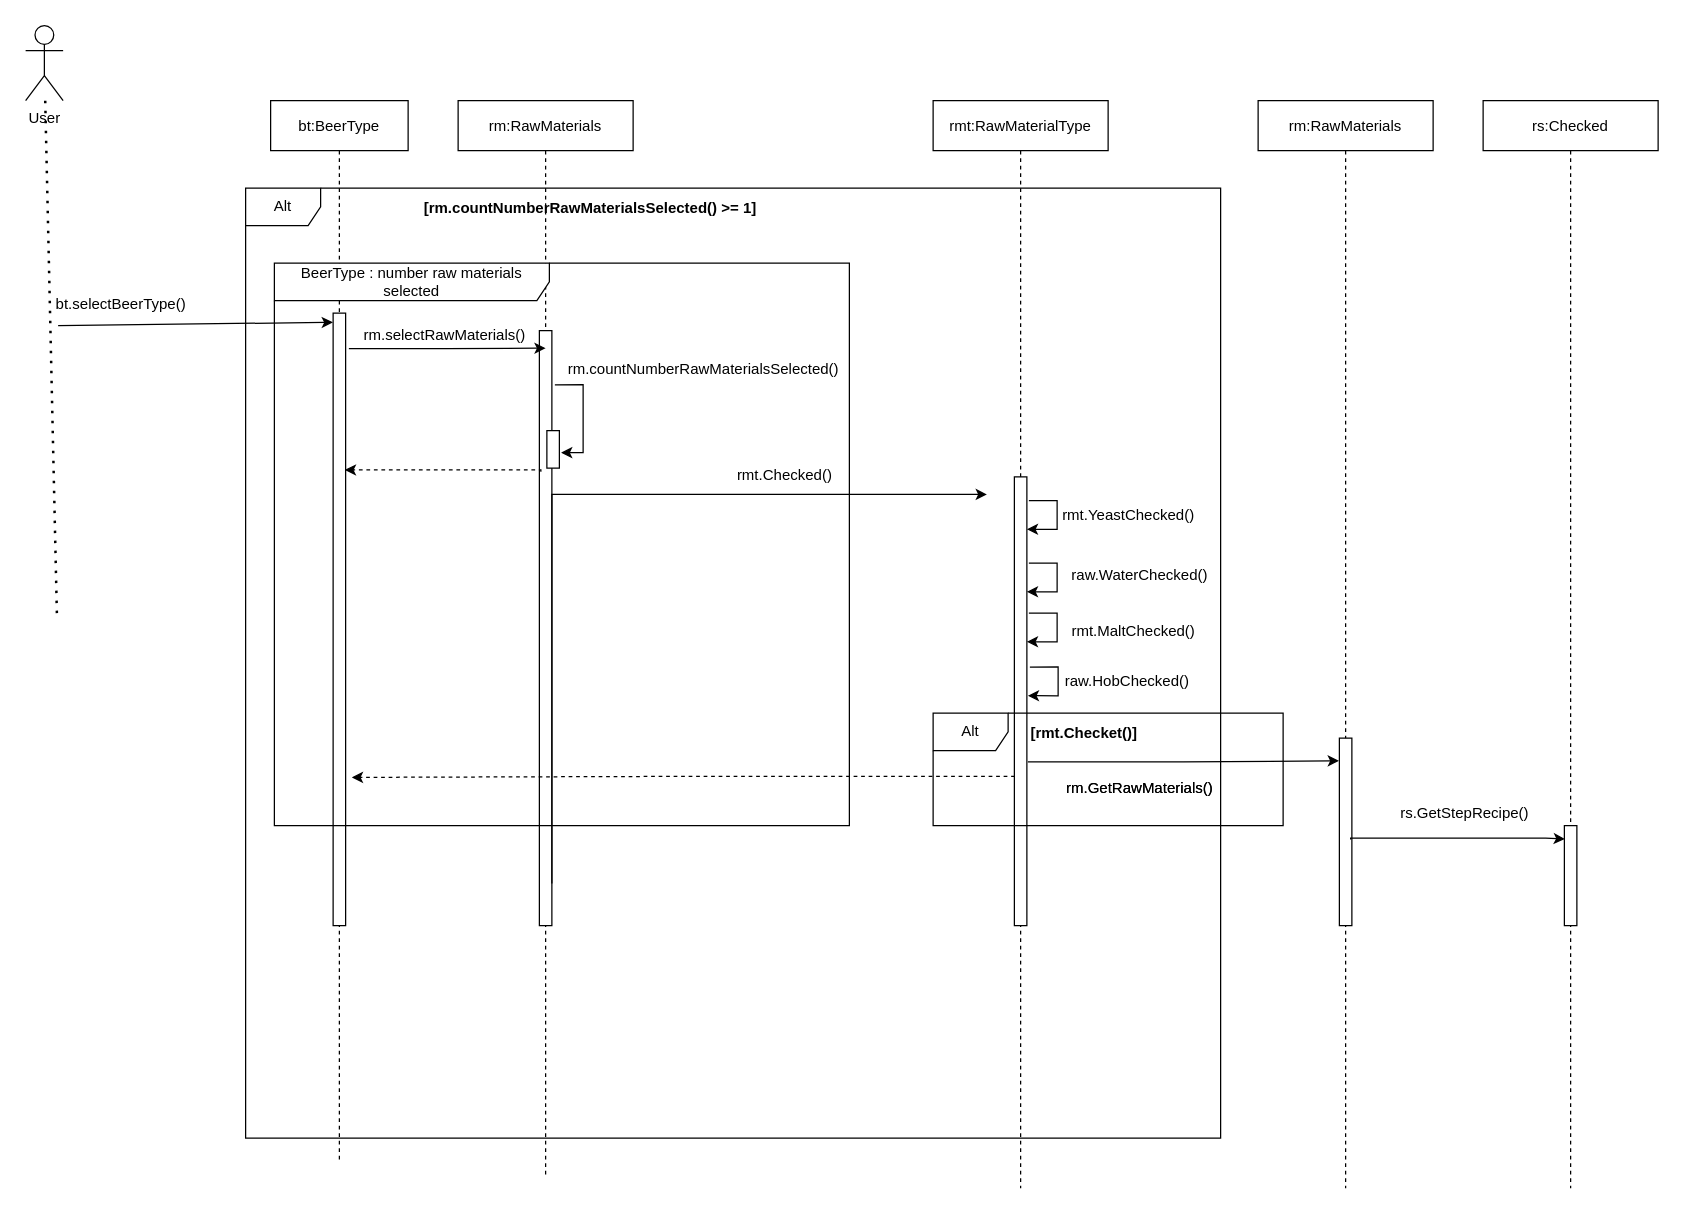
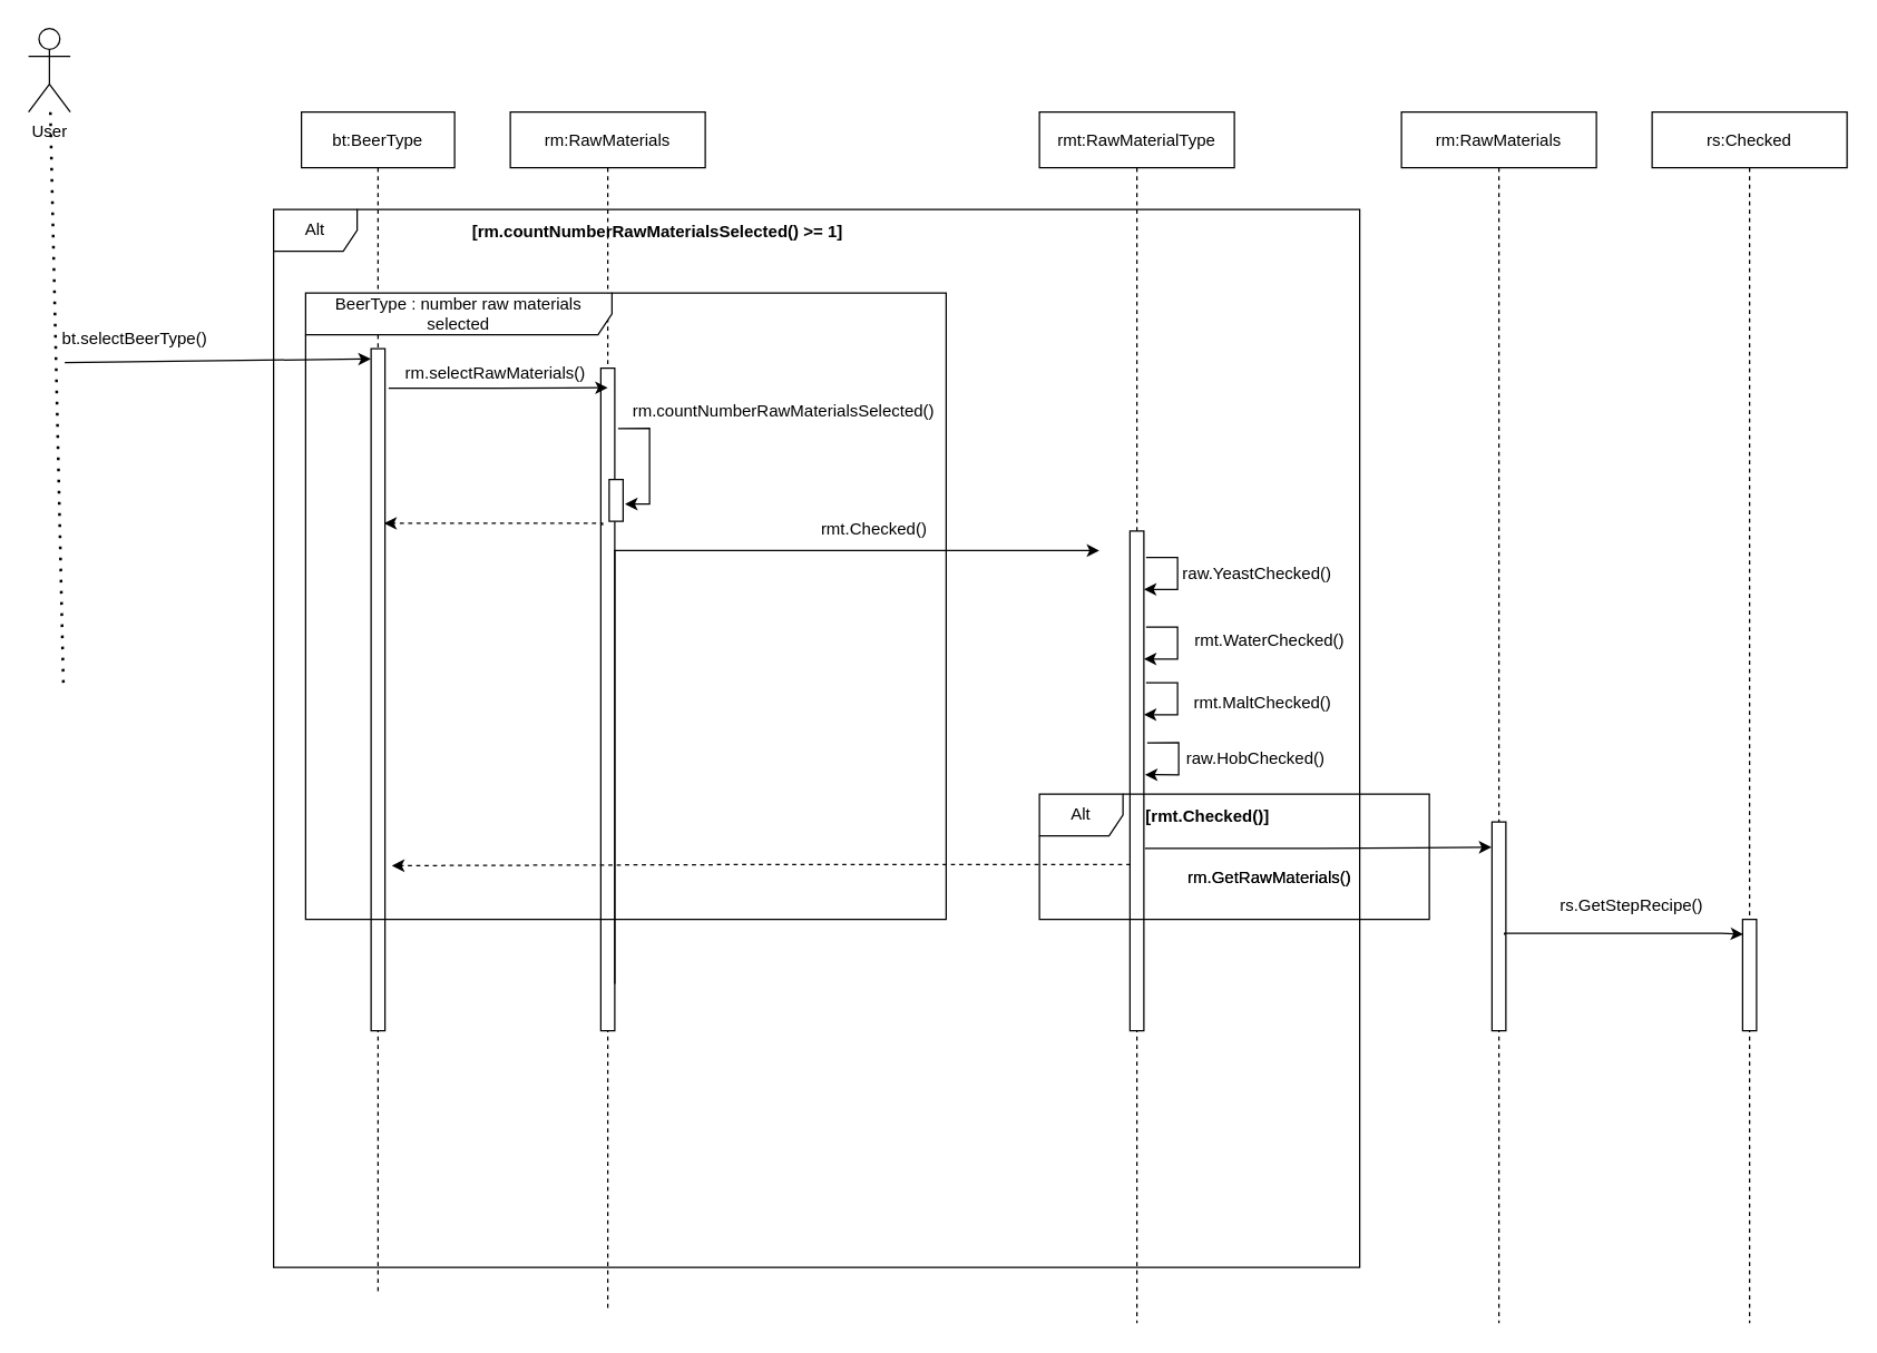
  <mxCell id="0" />
  <mxCell id="1" parent="0" />
  <mxCell id="2" value="Alt" style="shape=umlFrame;whiteSpace=wrap;html=1;" vertex="1" parent="1"><mxGeometry x="196" y="150" width="780" height="760" as="geometry" /></mxCell>
  <mxCell id="3" value="User" style="shape=umlActor;verticalLabelPosition=bottom;verticalAlign=top;html=1;outlineConnect=0;" vertex="1" parent="1"><mxGeometry x="20" y="20" width="30" height="60" as="geometry" /></mxCell>
  <mxCell id="4" value="" style="endArrow=none;dashed=1;html=1;dashPattern=1 3;strokeWidth=2;rounded=0;" edge="1" parent="1" target="3"><mxGeometry width="50" height="50" relative="1" as="geometry"><mxPoint x="45" y="490" as="sourcePoint" /><mxPoint x="40" y="110" as="targetPoint" /><Array as="points" /></mxGeometry></mxCell>
  <mxCell id="5" value="" style="endArrow=classic;html=1;rounded=0;entryX=-0.02;entryY=0.015;entryDx=0;entryDy=0;entryPerimeter=0;" edge="1" parent="1" target="8"><mxGeometry width="50" height="50" relative="1" as="geometry"><mxPoint x="46" y="260" as="sourcePoint" /><mxPoint x="386" y="215" as="targetPoint" /></mxGeometry></mxCell>
  <mxCell id="6" value="bt.selectBeerType()" style="text;html=1;align=center;verticalAlign=middle;resizable=0;points=[];autosize=1;strokeColor=none;fillColor=none;" vertex="1" parent="1"><mxGeometry x="36" y="233" width="120" height="20" as="geometry" /></mxCell>
  <mxCell id="7" value="bt:BeerType" style="shape=umlLifeline;perimeter=lifelinePerimeter;container=1;collapsible=0;recursiveResize=0;rounded=0;shadow=0;strokeWidth=1;" vertex="1" parent="1"><mxGeometry x="216" y="80" width="110" height="850" as="geometry" /></mxCell>
  <mxCell id="8" value="" style="points=[];perimeter=orthogonalPerimeter;rounded=0;shadow=0;strokeWidth=1;" vertex="1" parent="7"><mxGeometry x="50" y="170" width="10" height="490" as="geometry" /></mxCell>
  <mxCell id="9" value="rm:RawMaterials" style="shape=umlLifeline;perimeter=lifelinePerimeter;container=1;collapsible=0;recursiveResize=0;rounded=0;shadow=0;strokeWidth=1;" vertex="1" parent="1"><mxGeometry x="366" y="80" width="140" height="860" as="geometry" /></mxCell>
  <mxCell id="10" value="" style="points=[];perimeter=orthogonalPerimeter;rounded=0;shadow=0;strokeWidth=1;" vertex="1" parent="9"><mxGeometry x="65" y="184" width="10" height="476" as="geometry" /></mxCell>
  <mxCell id="11" value="rm.countNumberRawMaterialsSelected()" style="text;html=1;align=center;verticalAlign=middle;resizable=0;points=[];autosize=1;strokeColor=none;fillColor=none;" vertex="1" parent="9"><mxGeometry x="81.0" y="205" width="230" height="20" as="geometry" /></mxCell>
  <mxCell id="12" value="rm.selectRawMaterials()" style="text;html=1;align=center;verticalAlign=middle;resizable=0;points=[];autosize=1;strokeColor=none;fillColor=none;" vertex="1" parent="1"><mxGeometry x="285" y="258" width="140" height="20" as="geometry" /></mxCell>
  <mxCell id="13" value="" style="points=[];perimeter=orthogonalPerimeter;rounded=0;shadow=0;strokeWidth=1;" vertex="1" parent="1"><mxGeometry x="437" y="344" width="10" height="30" as="geometry" /></mxCell>
  <mxCell id="14" style="edgeStyle=orthogonalEdgeStyle;rounded=0;orthogonalLoop=1;jettySize=auto;html=1;entryX=1.14;entryY=0.587;entryDx=0;entryDy=0;entryPerimeter=0;exitX=1.24;exitY=0.091;exitDx=0;exitDy=0;exitPerimeter=0;" edge="1" parent="1" source="10" target="13"><mxGeometry relative="1" as="geometry"><mxPoint x="440" y="282" as="sourcePoint" /><Array as="points"><mxPoint x="466" y="307" /><mxPoint x="466" y="362" /></Array></mxGeometry></mxCell>
  <mxCell id="15" value="rmt:RawMaterialType" style="shape=umlLifeline;perimeter=lifelinePerimeter;container=1;collapsible=0;recursiveResize=0;rounded=0;shadow=0;strokeWidth=1;" vertex="1" parent="1"><mxGeometry x="746" y="80" width="140" height="870" as="geometry" /></mxCell>
  <mxCell id="16" value="" style="points=[];perimeter=orthogonalPerimeter;rounded=0;shadow=0;strokeWidth=1;" vertex="1" parent="15"><mxGeometry x="65" y="301" width="10" height="359" as="geometry" /></mxCell>
  <mxCell id="17" style="edgeStyle=orthogonalEdgeStyle;rounded=0;orthogonalLoop=1;jettySize=auto;html=1;endArrow=classic;endFill=1;entryX=1.08;entryY=0.423;entryDx=0;entryDy=0;entryPerimeter=0;exitX=1.24;exitY=0.377;exitDx=0;exitDy=0;exitPerimeter=0;" edge="1" parent="15"><mxGeometry relative="1" as="geometry"><mxPoint x="75.8" y="476.077" as="targetPoint" /><mxPoint x="77.4" y="453.123" as="sourcePoint" /><Array as="points"><mxPoint x="100" y="453" /><mxPoint x="100" y="476" /></Array></mxGeometry></mxCell>
  <mxCell id="18" style="edgeStyle=orthogonalEdgeStyle;rounded=0;orthogonalLoop=1;jettySize=auto;html=1;endArrow=classic;endFill=1;entryX=1.08;entryY=0.423;entryDx=0;entryDy=0;entryPerimeter=0;exitX=1.24;exitY=0.377;exitDx=0;exitDy=0;exitPerimeter=0;" edge="1" parent="15"><mxGeometry relative="1" as="geometry"><mxPoint x="75.0" y="342.977" as="targetPoint" /><mxPoint x="76.6" y="320.023" as="sourcePoint" /><Array as="points"><mxPoint x="99.2" y="319.9" /><mxPoint x="99.2" y="342.9" /></Array></mxGeometry></mxCell>
- <mxCell id="19" value="rmt.YeastChecked()" style="text;html=1;align=center;verticalAlign=middle;resizable=0;points=[];autosize=1;strokeColor=none;fillColor=none;" vertex="1" parent="15"><mxGeometry x="96" y="322" width="120" height="20" as="geometry" /></mxCell>
+ <mxCell id="19" value="raw.YeastChecked()" style="text;html=1;align=center;verticalAlign=middle;resizable=0;points=[];autosize=1;strokeColor=none;fillColor=none;" vertex="1" parent="15"><mxGeometry x="96" y="322" width="120" height="20" as="geometry" /></mxCell>
  <mxCell id="20" style="edgeStyle=orthogonalEdgeStyle;rounded=0;orthogonalLoop=1;jettySize=auto;html=1;endArrow=classic;endFill=1;entryX=1.08;entryY=0.423;entryDx=0;entryDy=0;entryPerimeter=0;exitX=1.24;exitY=0.377;exitDx=0;exitDy=0;exitPerimeter=0;" edge="1" parent="15"><mxGeometry relative="1" as="geometry"><mxPoint x="75.0" y="392.977" as="targetPoint" /><mxPoint x="76.6" y="370.023" as="sourcePoint" /><Array as="points"><mxPoint x="99.2" y="369.9" /><mxPoint x="99.2" y="392.9" /></Array></mxGeometry></mxCell>
  <mxCell id="21" style="edgeStyle=orthogonalEdgeStyle;rounded=0;orthogonalLoop=1;jettySize=auto;html=1;exitX=1.26;exitY=0.058;exitDx=0;exitDy=0;exitPerimeter=0;" edge="1" parent="1" source="8"><mxGeometry relative="1" as="geometry"><mxPoint x="436" y="278" as="targetPoint" /></mxGeometry></mxCell>
  <mxCell id="22" style="edgeStyle=orthogonalEdgeStyle;rounded=0;orthogonalLoop=1;jettySize=auto;html=1;exitX=1;exitY=0.929;exitDx=0;exitDy=0;exitPerimeter=0;" edge="1" parent="1" source="10"><mxGeometry relative="1" as="geometry"><mxPoint x="789" y="395" as="targetPoint" /><Array as="points"><mxPoint x="789" y="395" /></Array></mxGeometry></mxCell>
  <mxCell id="23" value="[rm.countNumberRawMaterialsSelected() &gt;= 1]" style="text;align=center;fontStyle=1;verticalAlign=middle;spacingLeft=3;spacingRight=3;strokeColor=none;rotatable=0;points=[[0,0.5],[1,0.5]];portConstraint=eastwest;" vertex="1" parent="1"><mxGeometry x="432" y="140" width="80" height="50" as="geometry" /></mxCell>
  <mxCell id="24" style="edgeStyle=orthogonalEdgeStyle;rounded=0;orthogonalLoop=1;jettySize=auto;html=1;dashed=1;exitX=0.12;exitY=0.237;exitDx=0;exitDy=0;exitPerimeter=0;entryX=0.94;entryY=0.256;entryDx=0;entryDy=0;entryPerimeter=0;" edge="1" parent="1" source="10" target="8"><mxGeometry relative="1" as="geometry"><mxPoint x="276" y="400" as="targetPoint" /><Array as="points"><mxPoint x="432" y="375" /></Array></mxGeometry></mxCell>
  <mxCell id="25" value="Alt" style="shape=umlFrame;whiteSpace=wrap;html=1;" vertex="1" parent="1"><mxGeometry x="746" y="570" width="280" height="90" as="geometry" /></mxCell>
  <mxCell id="26" value="rmt.Checked()" style="text;html=1;align=center;verticalAlign=middle;resizable=0;points=[];autosize=1;strokeColor=none;fillColor=none;" vertex="1" parent="1"><mxGeometry x="582" y="370" width="90" height="20" as="geometry" /></mxCell>
  <mxCell id="27" style="edgeStyle=orthogonalEdgeStyle;rounded=0;orthogonalLoop=1;jettySize=auto;html=1;endArrow=classic;endFill=1;entryX=1.08;entryY=0.423;entryDx=0;entryDy=0;entryPerimeter=0;exitX=1.24;exitY=0.377;exitDx=0;exitDy=0;exitPerimeter=0;" edge="1" parent="1"><mxGeometry relative="1" as="geometry"><mxPoint x="821" y="512.977" as="targetPoint" /><mxPoint x="822.6" y="490.023" as="sourcePoint" /><Array as="points"><mxPoint x="845.2" y="489.9" /><mxPoint x="845.2" y="512.9" /></Array></mxGeometry></mxCell>
  <mxCell id="28" value="raw.HobChecked()" style="text;html=1;align=center;verticalAlign=middle;resizable=0;points=[];autosize=1;strokeColor=none;fillColor=none;" vertex="1" parent="1"><mxGeometry x="846" y="535" width="110" height="20" as="geometry" /></mxCell>
  <mxCell id="29" value="rmt.MaltChecked()" style="text;html=1;align=center;verticalAlign=middle;resizable=0;points=[];autosize=1;strokeColor=none;fillColor=none;" vertex="1" parent="1"><mxGeometry x="851" y="495" width="110" height="20" as="geometry" /></mxCell>
- <mxCell id="30" value="raw.WaterChecked()" style="text;html=1;align=center;verticalAlign=middle;resizable=0;points=[];autosize=1;strokeColor=none;fillColor=none;" vertex="1" parent="1"><mxGeometry x="851" y="450" width="120" height="20" as="geometry" /></mxCell>
- <mxCell id="31" value="[rmt.Checket()]" style="text;align=center;fontStyle=1;verticalAlign=middle;spacingLeft=3;spacingRight=3;strokeColor=none;rotatable=0;points=[[0,0.5],[1,0.5]];portConstraint=eastwest;" vertex="1" parent="1"><mxGeometry x="827" y="560" width="80" height="50" as="geometry" /></mxCell>
+ <mxCell id="30" value="rmt.WaterChecked()" style="text;html=1;align=center;verticalAlign=middle;resizable=0;points=[];autosize=1;strokeColor=none;fillColor=none;" vertex="1" parent="1"><mxGeometry x="851" y="450" width="120" height="20" as="geometry" /></mxCell>
+ <mxCell id="31" value="[rmt.Checked()]" style="text;align=center;fontStyle=1;verticalAlign=middle;spacingLeft=3;spacingRight=3;strokeColor=none;rotatable=0;points=[[0,0.5],[1,0.5]];portConstraint=eastwest;" vertex="1" parent="1"><mxGeometry x="827" y="560" width="80" height="50" as="geometry" /></mxCell>
  <mxCell id="32" style="edgeStyle=orthogonalEdgeStyle;rounded=0;orthogonalLoop=1;jettySize=auto;html=1;endArrow=classic;endFill=1;dashed=1;exitX=0.04;exitY=0.444;exitDx=0;exitDy=0;exitPerimeter=0;entryX=1.5;entryY=0.599;entryDx=0;entryDy=0;entryPerimeter=0;" edge="1" parent="1"><mxGeometry relative="1" as="geometry"><mxPoint x="811.4" y="620.556" as="sourcePoint" /><mxPoint x="281" y="621.41" as="targetPoint" /><Array as="points"><mxPoint x="546" y="621" /></Array></mxGeometry></mxCell>
  <mxCell id="33" value="rm:RawMaterials" style="shape=umlLifeline;perimeter=lifelinePerimeter;container=1;collapsible=0;recursiveResize=0;rounded=0;shadow=0;strokeWidth=1;" vertex="1" parent="1"><mxGeometry x="1006" y="80" width="140" height="870" as="geometry" /></mxCell>
  <mxCell id="34" value="" style="points=[];perimeter=orthogonalPerimeter;rounded=0;shadow=0;strokeWidth=1;" vertex="1" parent="33"><mxGeometry x="65" y="510" width="10" height="150" as="geometry" /></mxCell>
  <mxCell id="35" value="BeerType : number raw materials selected" style="shape=umlFrame;whiteSpace=wrap;html=1;width=220;height=30;" vertex="1" parent="1"><mxGeometry x="219" y="210" width="460" height="450" as="geometry" /></mxCell>
  <mxCell id="36" style="edgeStyle=orthogonalEdgeStyle;rounded=0;orthogonalLoop=1;jettySize=auto;html=1;endArrow=classic;endFill=1;exitX=1.08;exitY=0.635;exitDx=0;exitDy=0;exitPerimeter=0;entryX=-0.04;entryY=0.121;entryDx=0;entryDy=0;entryPerimeter=0;" edge="1" parent="1" source="16" target="34"><mxGeometry relative="1" as="geometry" /></mxCell>
  <mxCell id="37" value="rm.GetRawMaterials()" style="text;html=1;align=center;verticalAlign=middle;resizable=0;points=[];autosize=1;strokeColor=none;fillColor=none;" vertex="1" parent="1"><mxGeometry x="846" y="620" width="130" height="20" as="geometry" /></mxCell>
  <mxCell id="38" value="rs:Checked" style="shape=umlLifeline;perimeter=lifelinePerimeter;container=1;collapsible=0;recursiveResize=0;rounded=0;shadow=0;strokeWidth=1;" vertex="1" parent="1"><mxGeometry x="1186" y="80" width="140" height="870" as="geometry" /></mxCell>
  <mxCell id="39" value="" style="points=[];perimeter=orthogonalPerimeter;rounded=0;shadow=0;strokeWidth=1;" vertex="1" parent="38"><mxGeometry x="65" y="580" width="10" height="80" as="geometry" /></mxCell>
  <mxCell id="40" style="edgeStyle=orthogonalEdgeStyle;rounded=0;orthogonalLoop=1;jettySize=auto;html=1;endArrow=classic;endFill=1;entryX=0.04;entryY=0.133;entryDx=0;entryDy=0;entryPerimeter=0;" edge="1" parent="1" target="39"><mxGeometry relative="1" as="geometry"><mxPoint x="1080" y="671" as="sourcePoint" /><mxPoint x="1246" y="671" as="targetPoint" /><Array as="points"><mxPoint x="1080" y="670" /><mxPoint x="1236" y="670" /></Array></mxGeometry></mxCell>
  <mxCell id="41" value="rm.GetRawMaterials()" style="text;html=1;align=center;verticalAlign=middle;resizable=0;points=[];autosize=1;strokeColor=none;fillColor=none;" vertex="1" parent="1"><mxGeometry x="846" y="620" width="130" height="20" as="geometry" /></mxCell>
  <mxCell id="42" value="rs.GetStepRecipe()" style="text;html=1;align=center;verticalAlign=middle;resizable=0;points=[];autosize=1;strokeColor=none;fillColor=none;" vertex="1" parent="1"><mxGeometry x="1111" y="640" width="120" height="20" as="geometry" /></mxCell>
